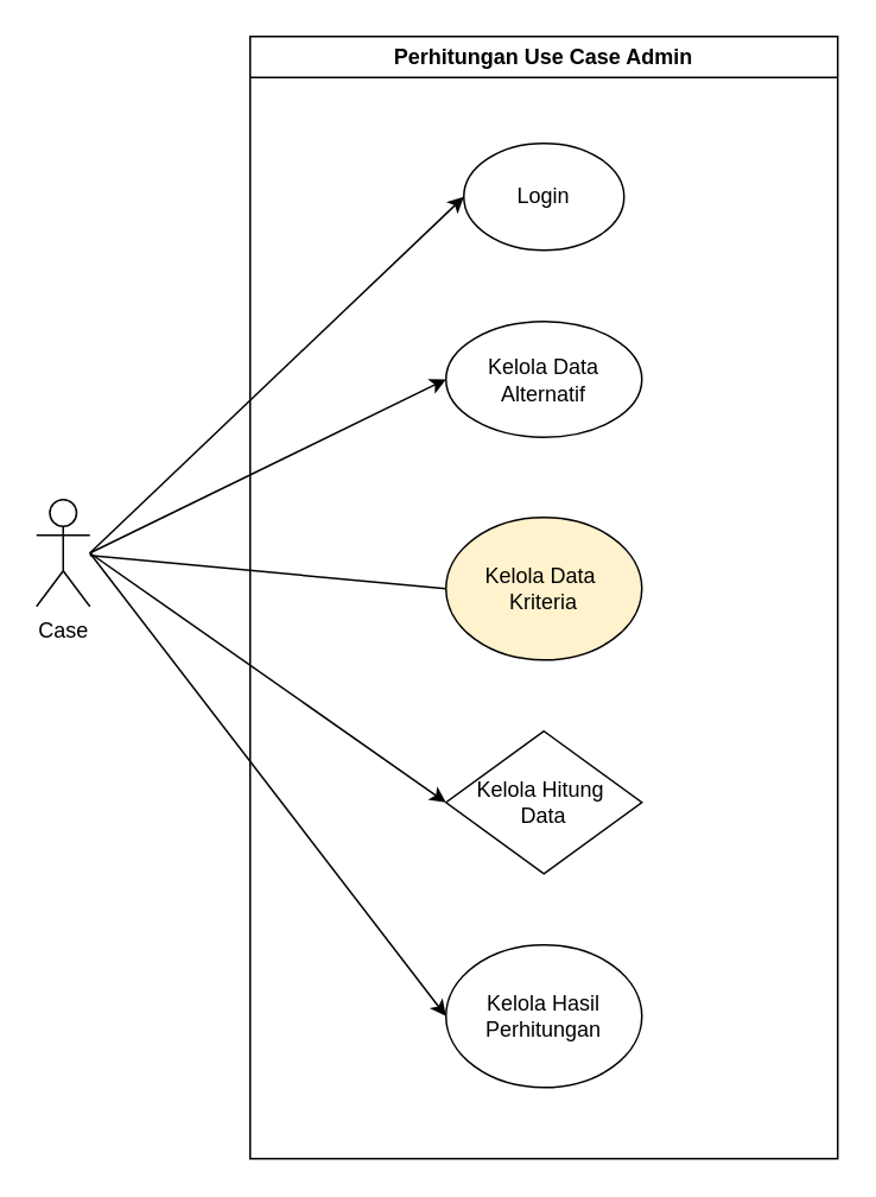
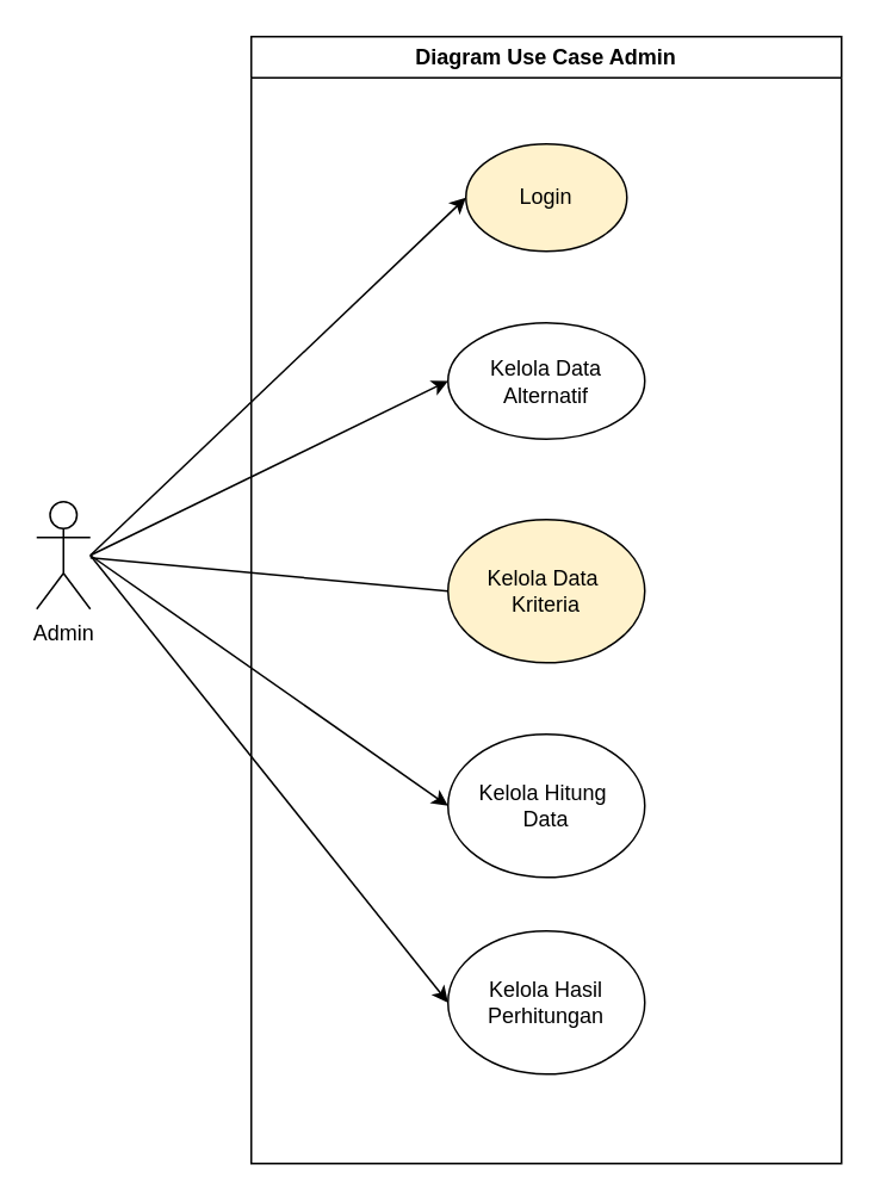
  <mxCell id="0" />
  <mxCell id="1" parent="0" />
- <mxCell id="2" value="Case" style="shape=umlActor;verticalLabelPosition=bottom;verticalAlign=top;html=1;outlineConnect=0;" vertex="1" parent="1"><mxGeometry x="20" y="280" width="30" height="60" as="geometry" /></mxCell>
- <mxCell id="3" value="Perhitungan Use Case Admin" style="swimlane;whiteSpace=wrap;html=1;" vertex="1" parent="1"><mxGeometry x="140" y="20" width="330" height="630" as="geometry" /></mxCell>
- <mxCell id="4" value="Login" style="ellipse;whiteSpace=wrap;html=1;" vertex="1" parent="3"><mxGeometry x="120" y="60" width="90" height="60" as="geometry" /></mxCell>
+ <mxCell id="2" value="Admin" style="shape=umlActor;verticalLabelPosition=bottom;verticalAlign=top;html=1;outlineConnect=0;" vertex="1" parent="1"><mxGeometry x="20" y="280" width="30" height="60" as="geometry" /></mxCell>
+ <mxCell id="3" value="Diagram Use Case Admin" style="swimlane;whiteSpace=wrap;html=1;" vertex="1" parent="1"><mxGeometry x="140" y="20" width="330" height="630" as="geometry" /></mxCell>
+ <mxCell id="4" value="Login" style="ellipse;whiteSpace=wrap;html=1;fillColor=#fff2cc;" vertex="1" parent="3"><mxGeometry x="120" y="60" width="90" height="60" as="geometry" /></mxCell>
  <mxCell id="5" value="Kelola Data Alternatif" style="ellipse;whiteSpace=wrap;html=1;" vertex="1" parent="3"><mxGeometry x="110" y="160" width="110" height="65" as="geometry" /></mxCell>
  <mxCell id="6" value="Kelola Data&amp;nbsp;&lt;div&gt;Kriteria&lt;/div&gt;" style="ellipse;whiteSpace=wrap;html=1;fillColor=#fff2cc;" vertex="1" parent="3"><mxGeometry x="110" y="270" width="110" height="80" as="geometry" /></mxCell>
- <mxCell id="7" value="Kelola Hitung&amp;nbsp;&lt;div&gt;Data&lt;/div&gt;" style="rhombus;whiteSpace=wrap;html=1;" vertex="1" parent="3"><mxGeometry x="110" y="390" width="110" height="80" as="geometry" /></mxCell>
- <mxCell id="8" value="Kelola Hasil Perhitungan" style="ellipse;whiteSpace=wrap;html=1;" vertex="1" parent="3"><mxGeometry x="110" y="510" width="110" height="80" as="geometry" /></mxCell>
+ <mxCell id="7" value="Kelola Hitung&amp;nbsp;&lt;div&gt;Data&lt;/div&gt;" style="ellipse;whiteSpace=wrap;html=1;" vertex="1" parent="3"><mxGeometry x="110" y="390" width="110" height="80" as="geometry" /></mxCell>
+ <mxCell id="8" value="Kelola Hasil Perhitungan" style="ellipse;whiteSpace=wrap;html=1;" vertex="1" parent="3"><mxGeometry x="110" y="500" width="110" height="80" as="geometry" /></mxCell>
  <mxCell id="9" value="" style="endArrow=classic;html=1;rounded=0;entryX=0;entryY=0.5;entryDx=0;entryDy=0;" edge="1" parent="1" target="4"><mxGeometry width="50" height="50" relative="1" as="geometry"><mxPoint x="50" y="310" as="sourcePoint" /><mxPoint x="240" y="210" as="targetPoint" /></mxGeometry></mxCell>
  <mxCell id="10" value="" style="endArrow=classic;html=1;rounded=0;entryX=0;entryY=0.5;entryDx=0;entryDy=0;" edge="1" parent="1" target="5"><mxGeometry width="50" height="50" relative="1" as="geometry"><mxPoint x="50" y="310" as="sourcePoint" /><mxPoint x="270" y="120" as="targetPoint" /></mxGeometry></mxCell>
  <mxCell id="11" value="" style="endArrow=none;html=1;rounded=0;entryX=0;entryY=0.5;entryDx=0;entryDy=0;" edge="1" parent="1" source="2" target="6"><mxGeometry width="50" height="50" relative="1" as="geometry"><mxPoint x="70" y="317" as="sourcePoint" /><mxPoint x="280" y="130" as="targetPoint" /></mxGeometry></mxCell>
  <mxCell id="12" value="" style="endArrow=classic;html=1;rounded=0;entryX=0;entryY=0.5;entryDx=0;entryDy=0;" edge="1" parent="1" target="7"><mxGeometry width="50" height="50" relative="1" as="geometry"><mxPoint x="50" y="310" as="sourcePoint" /><mxPoint x="240" y="440" as="targetPoint" /></mxGeometry></mxCell>
  <mxCell id="13" value="" style="endArrow=classic;html=1;rounded=0;entryX=0;entryY=0.5;entryDx=0;entryDy=0;" edge="1" parent="1" target="8"><mxGeometry width="50" height="50" relative="1" as="geometry"><mxPoint x="50" y="310" as="sourcePoint" /><mxPoint x="300" y="150" as="targetPoint" /></mxGeometry></mxCell>
